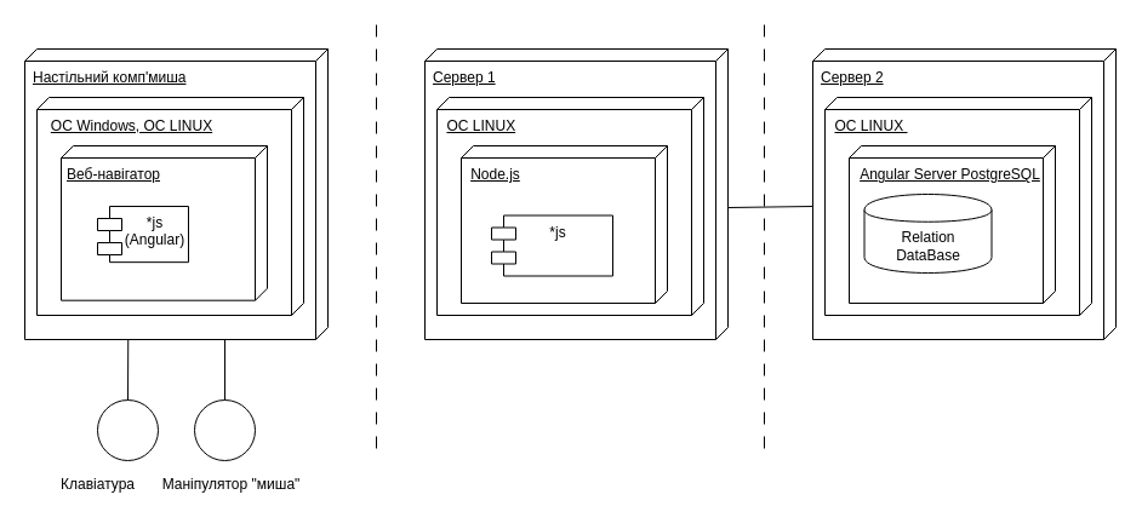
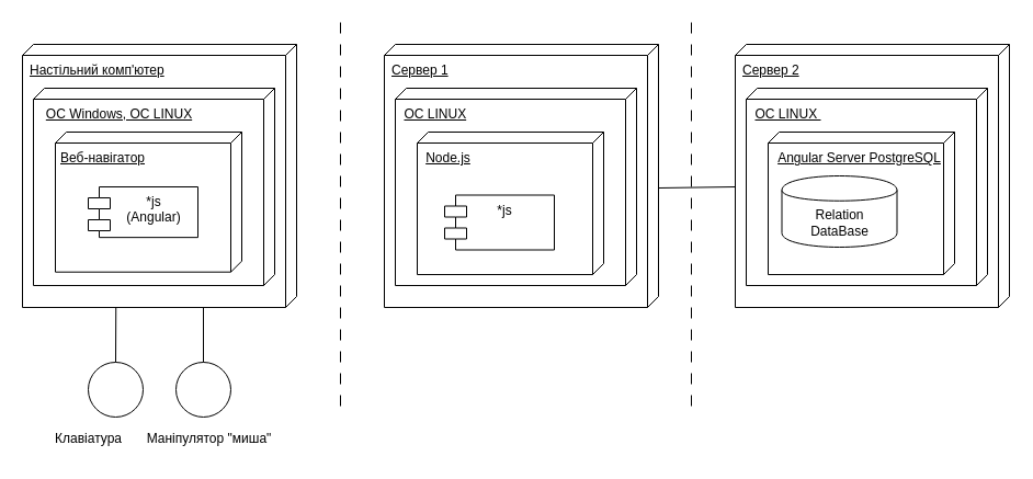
  <mxCell id="0" />
  <mxCell id="1" parent="0" />
- <mxCell id="2" value="&lt;u&gt;Настільний комп'миша&lt;/u&gt;" style="verticalAlign=top;align=left;shape=cube;size=10;direction=south;fontStyle=0;html=1;boundedLbl=1;spacingLeft=5;" vertex="1" parent="1"><mxGeometry x="20" y="40" width="250" height="240" as="geometry" /></mxCell>
+ <mxCell id="2" value="&lt;u&gt;Настільний комп'ютер&lt;/u&gt;" style="verticalAlign=top;align=left;shape=cube;size=10;direction=south;fontStyle=0;html=1;boundedLbl=1;spacingLeft=5;" vertex="1" parent="1"><mxGeometry x="20" y="40" width="250" height="240" as="geometry" /></mxCell>
  <mxCell id="3" value="&lt;u&gt;OC Windows, OC LINUX&lt;/u&gt;&amp;nbsp; &amp;nbsp; &amp;nbsp; &amp;nbsp; &amp;nbsp; &amp;nbsp; &amp;nbsp; &amp;nbsp; &amp;nbsp;&amp;nbsp;" style="verticalAlign=top;align=center;shape=cube;size=10;direction=south;html=1;boundedLbl=1;spacingLeft=5;" vertex="1" parent="2"><mxGeometry width="220" height="180" relative="1" as="geometry"><mxPoint x="10" y="40" as="offset" /></mxGeometry></mxCell>
  <mxCell id="4" value="&lt;u&gt;Веб-навігатор&lt;/u&gt;&amp;nbsp; &amp;nbsp; &amp;nbsp; &amp;nbsp; &amp;nbsp; &amp;nbsp; &amp;nbsp; &amp;nbsp; &amp;nbsp; &amp;nbsp; &amp;nbsp; &amp;nbsp;&amp;nbsp;" style="verticalAlign=top;align=center;shape=cube;size=10;direction=south;html=1;boundedLbl=1;spacingLeft=5;" vertex="1" parent="2"><mxGeometry x="30" y="80" width="170" height="127.7" as="geometry" /></mxCell>
- <mxCell id="5" value="*js&#10;(Angular)" style="shape=module;align=left;spacingLeft=20;align=center;verticalAlign=top;" vertex="1" parent="2"><mxGeometry x="60" y="130" width="75" height="46.154" as="geometry" /></mxCell>
+ <mxCell id="5" value="*js&#10;(Angular)" style="shape=module;align=left;spacingLeft=20;align=center;verticalAlign=top;" vertex="1" parent="2"><mxGeometry x="60" y="130" width="100" height="46.154" as="geometry" /></mxCell>
  <mxCell id="6" value="&lt;u&gt;Сервер 1&lt;/u&gt;" style="verticalAlign=top;align=left;shape=cube;size=10;direction=south;fontStyle=0;html=1;boundedLbl=1;spacingLeft=5;" vertex="1" parent="1"><mxGeometry x="350" y="40" width="250" height="240" as="geometry" /></mxCell>
  <mxCell id="7" value="&lt;u&gt;Сервер 2&lt;/u&gt;" style="verticalAlign=top;align=left;shape=cube;size=10;direction=south;fontStyle=0;html=1;boundedLbl=1;spacingLeft=5;" vertex="1" parent="1"><mxGeometry x="670" y="40" width="250" height="240" as="geometry" /></mxCell>
  <mxCell id="8" value="" style="endArrow=none;startArrow=none;endFill=0;startFill=0;endSize=8;html=1;verticalAlign=bottom;dashed=1;labelBackgroundColor=none;dashPattern=10 10;rounded=0;" edge="1" parent="1"><mxGeometry width="160" relative="1" as="geometry"><mxPoint x="310" y="20" as="sourcePoint" /><mxPoint x="310" y="370" as="targetPoint" /></mxGeometry></mxCell>
  <mxCell id="9" value="" style="endArrow=none;startArrow=none;endFill=0;startFill=0;endSize=8;html=1;verticalAlign=bottom;dashed=1;labelBackgroundColor=none;dashPattern=10 10;rounded=0;" edge="1" parent="1"><mxGeometry width="160" relative="1" as="geometry"><mxPoint x="630" y="20" as="sourcePoint" /><mxPoint x="630" y="370" as="targetPoint" /></mxGeometry></mxCell>
  <mxCell id="10" value="&lt;u&gt;OC LINUX&lt;/u&gt;&amp;nbsp; &amp;nbsp; &amp;nbsp; &amp;nbsp; &amp;nbsp; &amp;nbsp; &amp;nbsp; &amp;nbsp; &amp;nbsp; &amp;nbsp; &amp;nbsp; &amp;nbsp; &amp;nbsp; &amp;nbsp; &amp;nbsp; &amp;nbsp; &amp;nbsp; &amp;nbsp; &amp;nbsp; &amp;nbsp; &amp;nbsp; &amp;nbsp;" style="verticalAlign=top;align=center;shape=cube;size=10;direction=south;html=1;boundedLbl=1;spacingLeft=5;" vertex="1" parent="1"><mxGeometry x="360" y="80" width="220" height="180" as="geometry" /></mxCell>
  <mxCell id="11" value="&lt;u&gt;Node.js&lt;/u&gt;&amp;nbsp; &amp;nbsp; &amp;nbsp; &amp;nbsp; &amp;nbsp; &amp;nbsp; &amp;nbsp; &amp;nbsp; &amp;nbsp; &amp;nbsp; &amp;nbsp; &amp;nbsp; &amp;nbsp; &amp;nbsp; &amp;nbsp; &amp;nbsp; &amp;nbsp;" style="verticalAlign=top;align=center;shape=cube;size=10;direction=south;html=1;boundedLbl=1;spacingLeft=5;" vertex="1" parent="1"><mxGeometry x="380" y="120" width="170" height="130" as="geometry" /></mxCell>
  <mxCell id="12" value="*js   " style="shape=module;align=left;spacingLeft=20;align=center;verticalAlign=top;" vertex="1" parent="1"><mxGeometry x="405" y="177.5" width="100" height="50" as="geometry" /></mxCell>
  <mxCell id="13" value="&lt;u&gt;OC LINUX&amp;nbsp;&lt;/u&gt;&amp;nbsp; &amp;nbsp; &amp;nbsp; &amp;nbsp; &amp;nbsp; &amp;nbsp; &amp;nbsp; &amp;nbsp; &amp;nbsp; &amp;nbsp; &amp;nbsp; &amp;nbsp; &amp;nbsp; &amp;nbsp; &amp;nbsp; &amp;nbsp; &amp;nbsp; &amp;nbsp; &amp;nbsp; &amp;nbsp; &amp;nbsp;&amp;nbsp;" style="verticalAlign=top;align=center;shape=cube;size=10;direction=south;html=1;boundedLbl=1;spacingLeft=5;" vertex="1" parent="1"><mxGeometry x="680" y="80" width="220" height="180" as="geometry" /></mxCell>
  <mxCell id="14" value="&lt;u&gt;Angular Server PostgreSQL&lt;/u&gt;" style="verticalAlign=top;align=center;shape=cube;size=10;direction=south;html=1;boundedLbl=1;spacingLeft=5;" vertex="1" parent="1"><mxGeometry x="700" y="120" width="170" height="130" as="geometry" /></mxCell>
  <mxCell id="15" value="" style="ellipse;whiteSpace=wrap;html=1;aspect=fixed;" vertex="1" parent="1"><mxGeometry x="80" y="330" width="50" height="50" as="geometry" /></mxCell>
  <mxCell id="16" value="" style="ellipse;whiteSpace=wrap;html=1;aspect=fixed;" vertex="1" parent="1"><mxGeometry x="160" y="330" width="50" height="50" as="geometry" /></mxCell>
  <mxCell id="17" value="" style="endArrow=none;html=1;rounded=0;exitX=0.5;exitY=0;exitDx=0;exitDy=0;entryX=1;entryY=0.659;entryDx=0;entryDy=0;entryPerimeter=0;" edge="1" parent="1" source="15" target="2"><mxGeometry width="50" height="50" relative="1" as="geometry"><mxPoint x="520" y="300" as="sourcePoint" /><mxPoint x="570" y="250" as="targetPoint" /></mxGeometry></mxCell>
  <mxCell id="18" value="" style="endArrow=none;html=1;rounded=0;exitX=0.5;exitY=0;exitDx=0;exitDy=0;entryX=1;entryY=0.34;entryDx=0;entryDy=0;entryPerimeter=0;" edge="1" parent="1" source="16" target="2"><mxGeometry width="50" height="50" relative="1" as="geometry"><mxPoint x="520" y="300" as="sourcePoint" /><mxPoint x="570" y="250" as="targetPoint" /></mxGeometry></mxCell>
  <mxCell id="19" value="" style="endArrow=none;html=1;rounded=0;" edge="1" parent="1"><mxGeometry width="50" height="50" relative="1" as="geometry"><mxPoint x="600" y="170" as="sourcePoint" /><mxPoint x="670" y="170" as="targetPoint" /><Array as="points"><mxPoint x="600" y="171" /></Array></mxGeometry></mxCell>
  <mxCell id="20" value="Relation&lt;br&gt;DataBase" style="shape=cylinder;whiteSpace=wrap;html=1;boundedLbl=1;backgroundOutline=1;" vertex="1" parent="1"><mxGeometry x="712.5" y="160" width="105" height="65" as="geometry" /></mxCell>
  <mxCell id="21" value="Клавіатура" style="text;html=1;align=center;verticalAlign=middle;resizable=0;points=[];autosize=1;strokeColor=none;fillColor=none;" vertex="1" parent="1"><mxGeometry x="40" y="385" width="80" height="30" as="geometry" /></mxCell>
  <mxCell id="22" value="Маніпулятор &quot;миша&quot;" style="text;html=1;align=center;verticalAlign=middle;resizable=0;points=[];autosize=1;strokeColor=none;fillColor=none;" vertex="1" parent="1"><mxGeometry x="120" y="385" width="140" height="30" as="geometry" /></mxCell>
